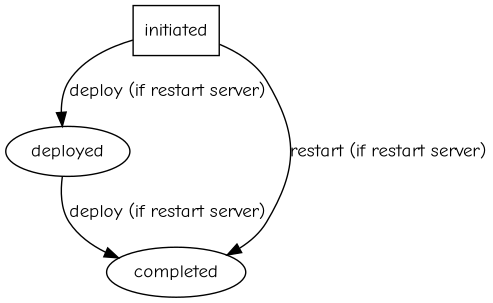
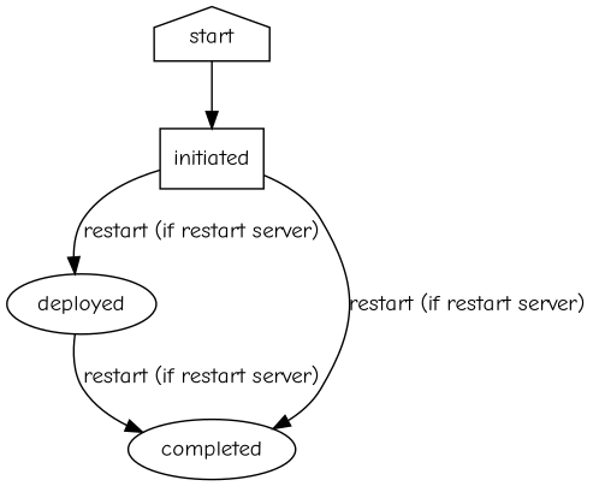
  digraph {
    fontname="Comic Neue"
    node [fontname="Comic Neue" shape=ellipse]
    edge [fontname="Comic Neue"]
+   start [shape=house]
    initiated [shape=box]
    deployed
    completed
-   initiated -> deployed [label="deploy (if restart server)"]
+   start -> initiated
+   initiated -> deployed [label="restart (if restart server)"]
    initiated -> completed [label="restart (if restart server)"]
-   deployed -> completed [label="deploy (if restart server)"]
+   deployed -> completed [label="restart (if restart server)"]
  }
